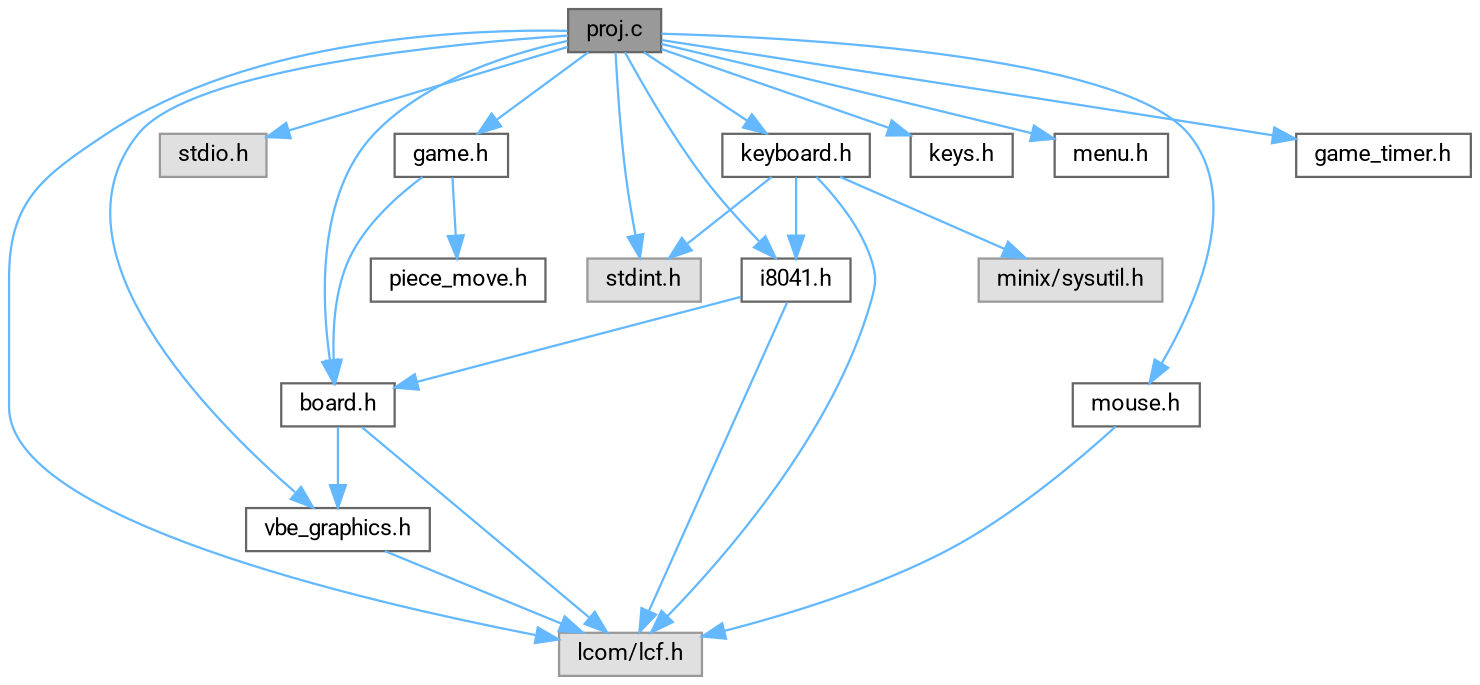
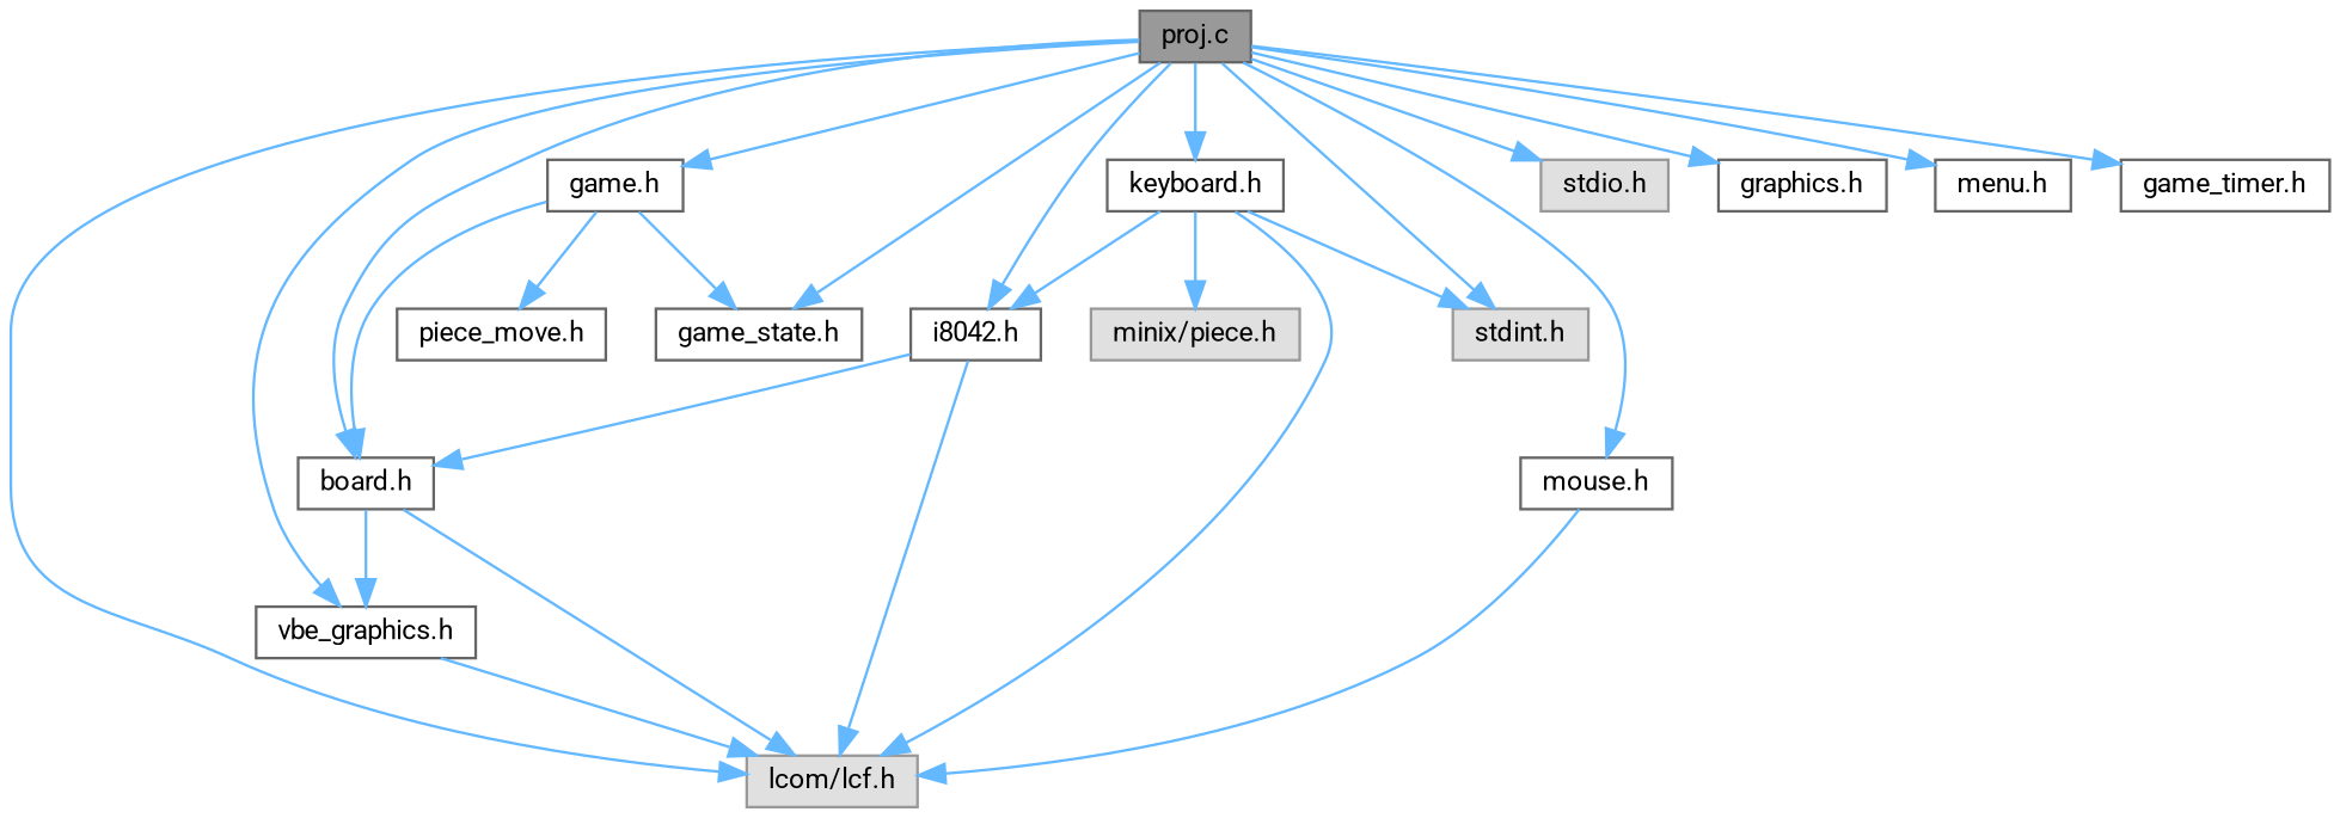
  digraph {
    fontname=Roboto
    node [color=grey40 fillcolor=white fontname=Roboto fontsize=10 shape=box style=filled]
    edge [color=steelblue1 fontname=Roboto fontsize=10 labelfontname=Helvetica labelfontsize=10 style=solid]
    n1 [color=gray40 fillcolor=grey60 fontcolor=black height=0.2 label="proj.c" width=0.4]
    n2 [color=grey60 fillcolor="#E0E0E0" height=0.2 label="lcom/lcf.h" width=0.4]
    n3 [color=grey60 fillcolor="#E0E0E0" height=0.2 label="stdint.h" width=0.4]
    n4 [color=grey60 fillcolor="#E0E0E0" height=0.2 label="stdio.h" width=0.4]
    n5 [height=0.2 label="board.h" width=0.4]
    n6 [height=0.2 label="vbe_graphics.h" width=0.4]
    n7 [height=0.2 label="game.h" width=0.4]
-   n9 [height=0.2 label="i8041.h" width=0.4]
+   n8 [height=0.2 label="game_state.h" width=0.4]
+   n9 [height=0.2 label="i8042.h" width=0.4]
    n10 [height=0.2 label="keyboard.h" width=0.4]
-   n11 [height=0.2 label="keys.h" width=0.4]
+   n11 [height=0.2 label="graphics.h" width=0.4]
    n12 [height=0.2 label="menu.h" width=0.4]
    n13 [height=0.2 label="mouse.h" width=0.4]
    n14 [height=0.2 label="game_timer.h" width=0.4]
    n15 [height=0.2 label="piece_move.h" width=0.4]
-   n16 [color=grey60 fillcolor="#E0E0E0" height=0.2 label="minix/sysutil.h" width=0.4]
+   n16 [color=grey60 fillcolor="#E0E0E0" height=0.2 label="minix/piece.h" width=0.4]
    n1 -> n2
    n1 -> n3
    n1 -> n4
    n1 -> n5
    n1 -> n6
    n1 -> n7
+   n1 -> n8
    n1 -> n9
    n1 -> n10
    n1 -> n11
    n1 -> n12
    n1 -> n13
    n1 -> n14
    n5 -> n2
    n5 -> n6
    n6 -> n2
    n7 -> n5
+   n7 -> n8
    n7 -> n15
    n9 -> n2
    n9 -> n5
    n10 -> n2
    n10 -> n3
    n10 -> n9
    n10 -> n16
    n13 -> n2
  }
